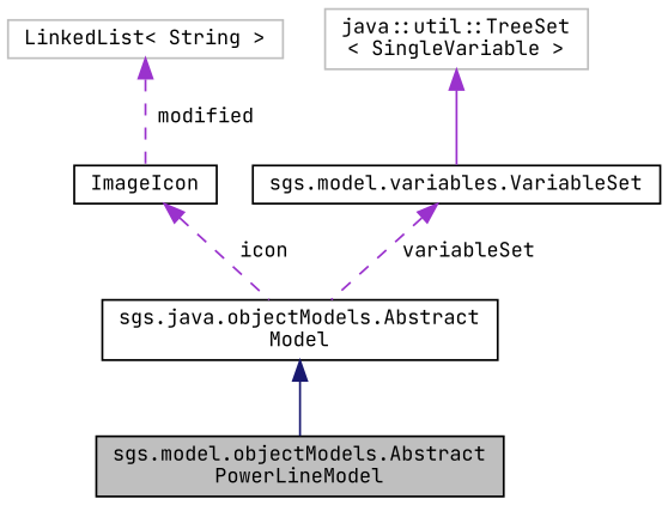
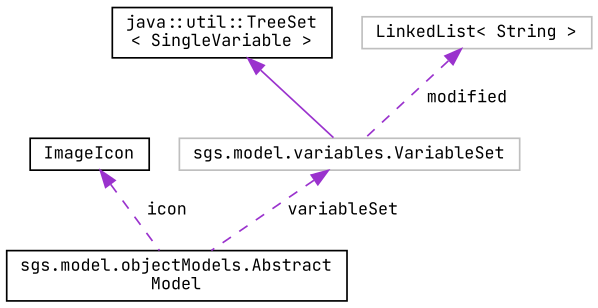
  digraph {
    fontname="JetBrains Mono"
    node [color=black fillcolor=white fontname="JetBrains Mono" fontsize=10 shape=record style=filled]
    edge [color=darkorchid3 dir=back fontname="JetBrains Mono" fontsize=10 labelfontname=Helvetica labelfontsize=10 style=dashed]
-   n1 [fillcolor=grey75 fontcolor=black height=0.2 label="sgs.model.objectModels.Abstract\lPowerLineModel" width=0.4]
-   n2 [height=0.2 label="sgs.java.objectModels.Abstract\lModel" width=0.4]
+   n2 [height=0.2 label="sgs.model.objectModels.Abstract\lModel" width=0.4]
    n3 [height=0.2 label=ImageIcon width=0.4]
-   n4 [height=0.2 label="sgs.model.variables.VariableSet" width=0.4]
-   n5 [color=grey75 height=0.2 label="java::util::TreeSet\l\< SingleVariable \>" width=0.4]
+   n4 [color=grey75 height=0.2 label="sgs.model.variables.VariableSet" width=0.4]
+   n5 [height=0.2 label="java::util::TreeSet\l\< SingleVariable \>" width=0.4]
    n6 [color=grey75 height=0.2 label="LinkedList\< String \>" width=0.4]
-   n2 -> n1 [color=midnightblue style=solid]
    n3 -> n2 [label=" icon"]
    n4 -> n2 [label=" variableSet"]
    n5 -> n4 [style=solid]
-   n6 -> n3 [label=" modified"]
+   n6 -> n4 [label=" modified"]
  }
